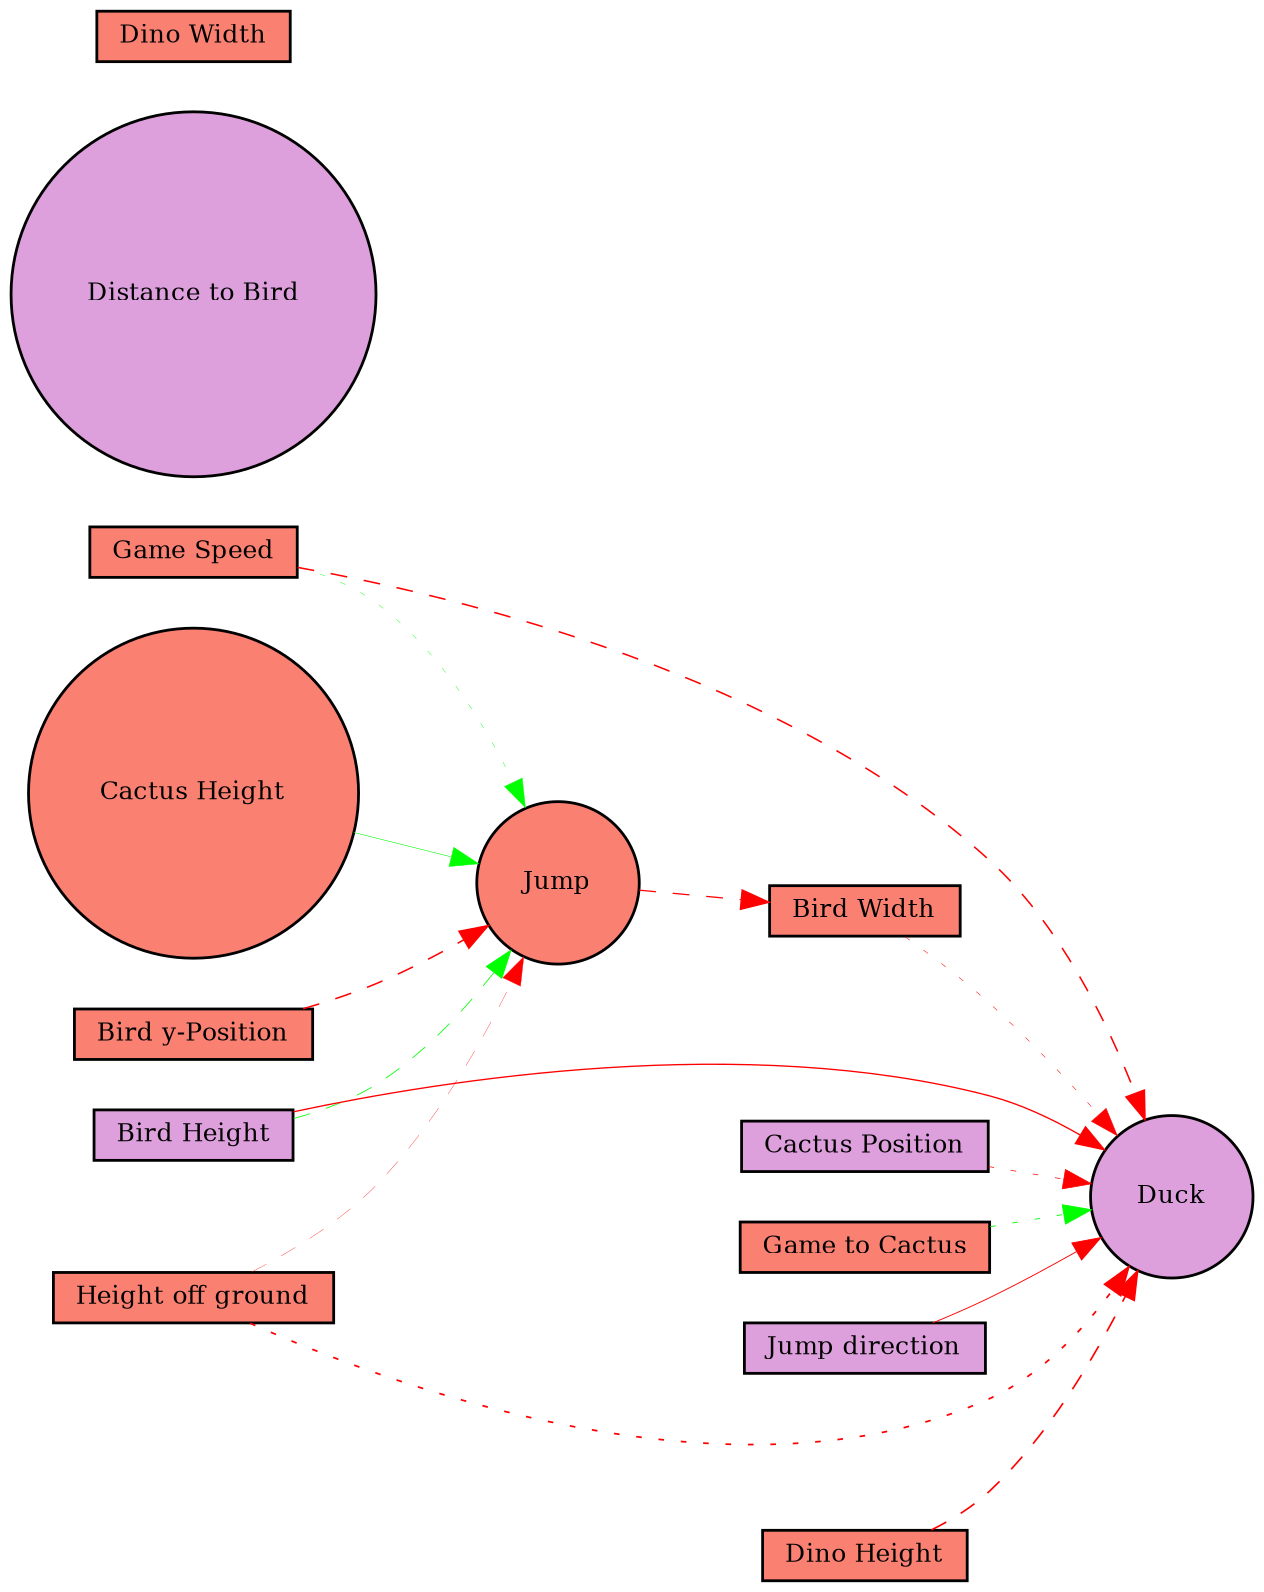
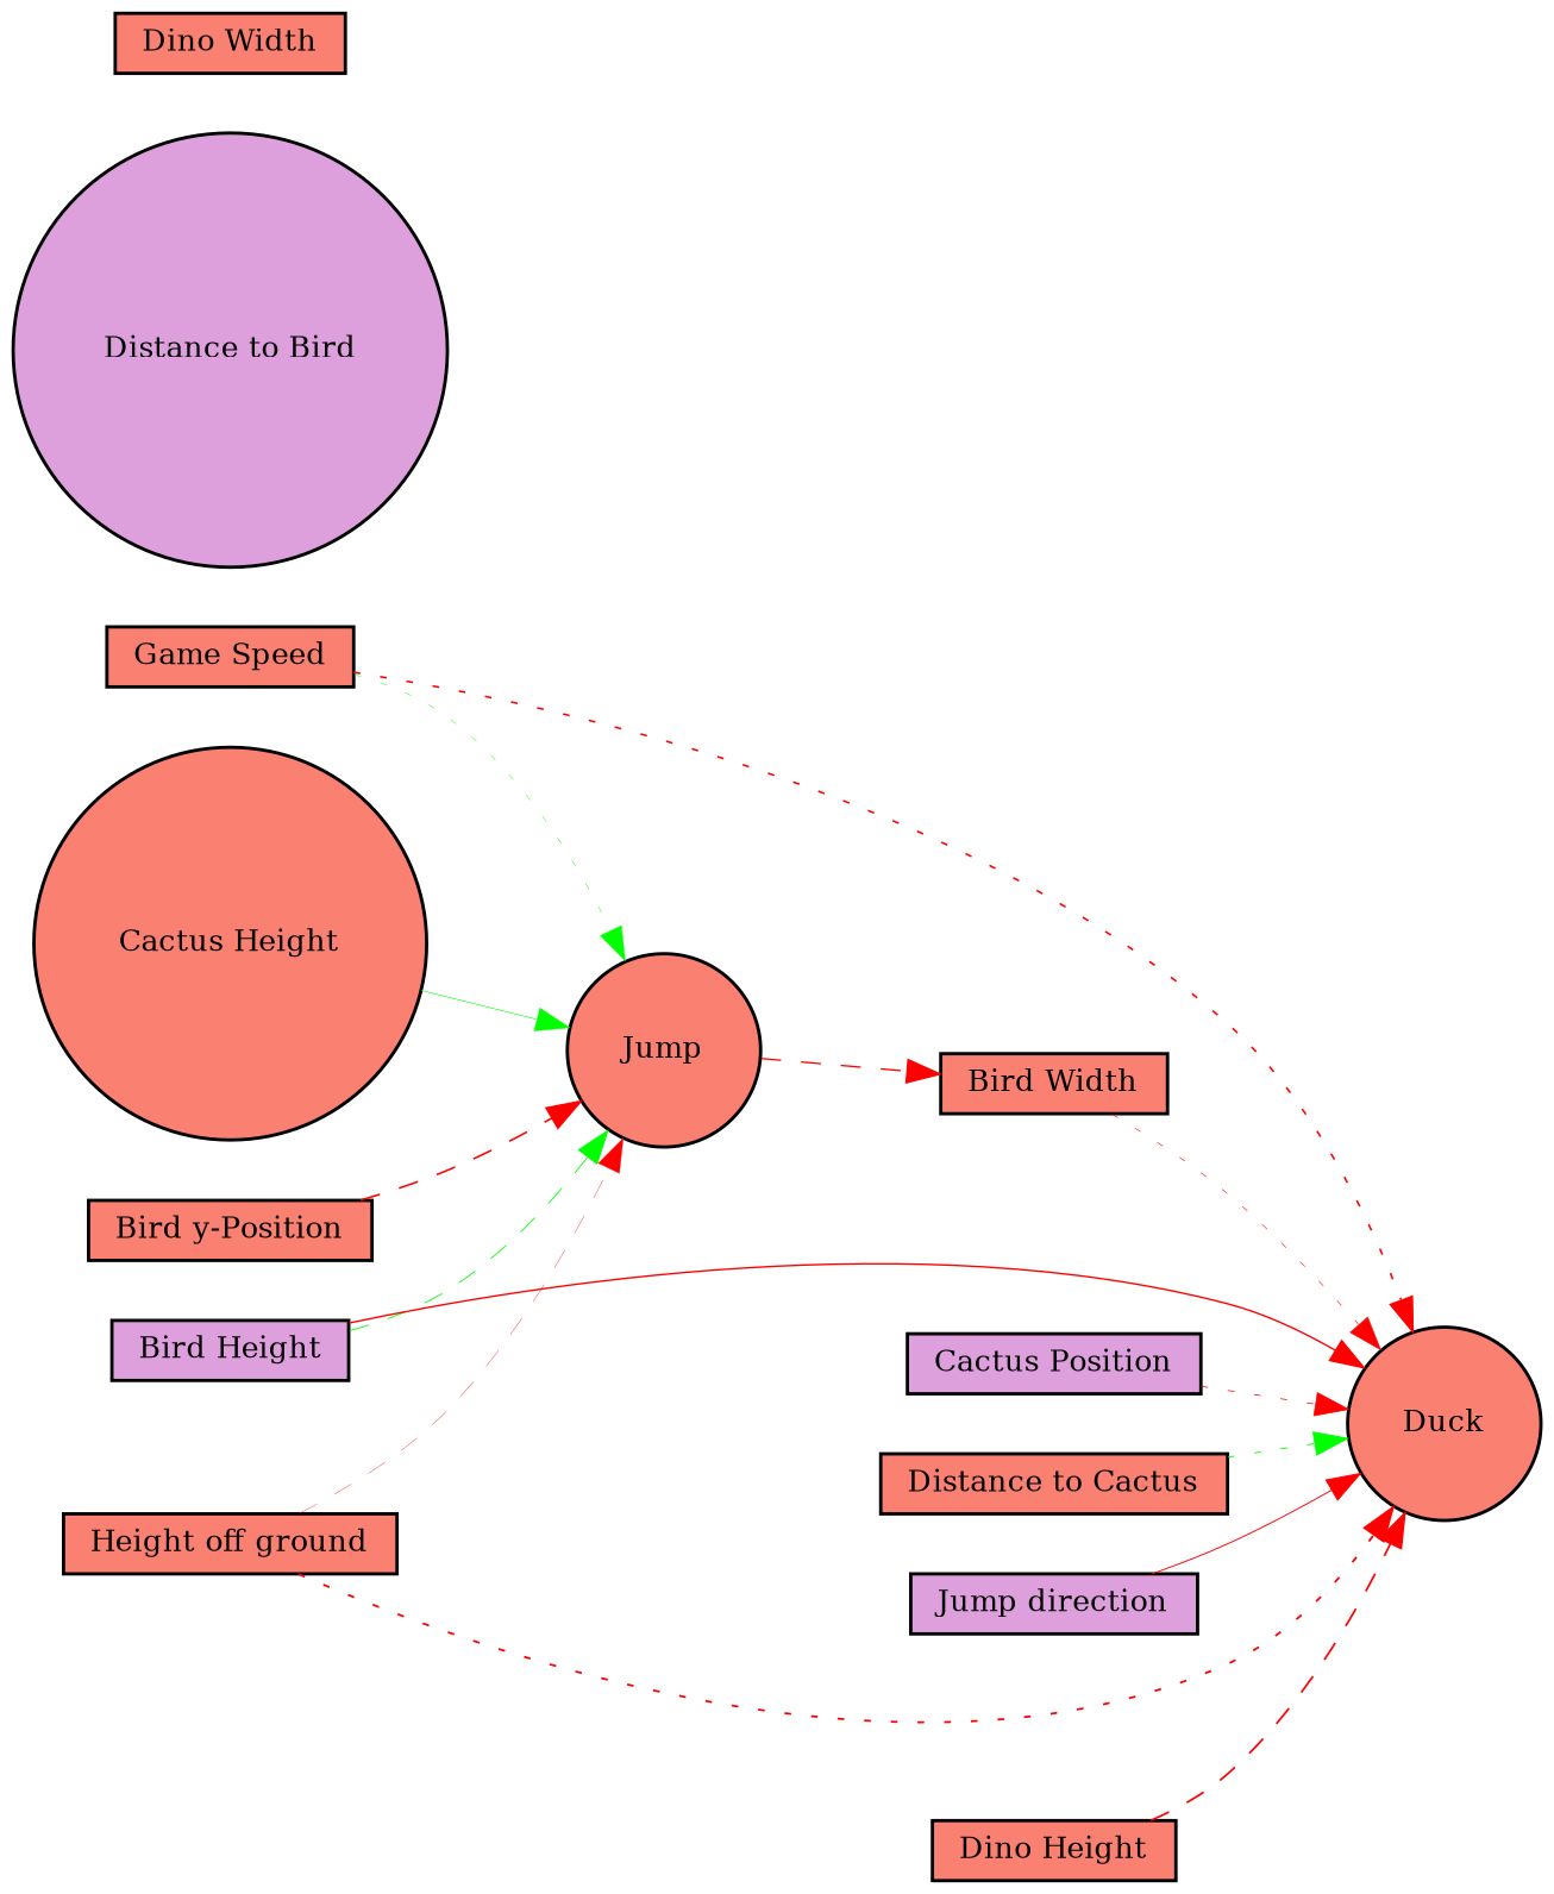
  digraph {
    rankdir=LR
    node [fillcolor=salmon fontsize=9 shape=box style=filled]
    edge [color=red style=dashed]
    "Game Speed" [height=0.2 width=0.2]
    Jump [height=0.2 shape=circle width=0.2]
-   Duck [fillcolor=plum height=0.2 shape=circle width=0.2]
+   Duck [height=0.2 shape=circle width=0.2]
    "Bird Width" [height=0.2 width=0.2]
    "Bird y-Position" [height=0.2 width=0.2]
    "Bird Height" [fillcolor=plum height=0.2 width=0.2]
    n7 [fillcolor=plum height=0.2 label="Cactus Position" width=0.2]
    "Cactus Height" [height=0.2 shape=circle width=0.2]
    "Distance to Bird" [fillcolor=plum height=0.2 shape=circle width=0.2]
-   "Distance to Cactus" [height=0.2 width=0.2 label="Game to Cactus"]
+   "Distance to Cactus" [height=0.2 width=0.2]
    "Jump direction" [fillcolor=plum height=0.2 width=0.2]
    "Height off ground" [height=0.2 width=0.2]
    "Dino Width" [height=0.2 width=0.2]
    "Dino Height" [height=0.2 width=0.2]
    "Game Speed" -> Jump [color=green penwidth=0.15084954416673502 style=dotted]
-   "Game Speed" -> Duck [penwidth=0.5515827141654512]
+   "Game Speed" -> Duck [penwidth=0.5515827141654512 style=dotted]
    Jump -> "Bird Width" [penwidth=0.4468255014556748]
    "Bird Width" -> Duck [penwidth=0.18910599253499955 style=dotted]
    "Bird y-Position" -> Jump [penwidth=0.5475147538299752]
    "Bird Height" -> Jump [color=green penwidth=0.29256195359542003]
    "Bird Height" -> Duck [penwidth=0.4786510706126923 style=solid]
    n7 -> Duck [penwidth=0.25837063885022266 style=dotted]
    "Cactus Height" -> Jump [color=green penwidth=0.198768821085358 style=solid]
    "Distance to Cactus" -> Duck [color=green penwidth=0.30974100402391413 style=dotted]
    "Jump direction" -> Duck [penwidth=0.32754976863477664 style=solid]
    "Height off ground" -> Jump [penwidth=0.11742721572131616]
    "Height off ground" -> Duck [penwidth=0.6215381588942042 style=dotted]
    "Dino Height" -> Duck [penwidth=0.5924353788398461]
  }
